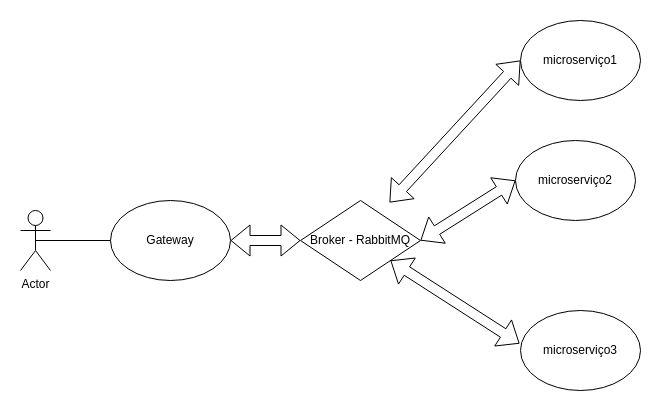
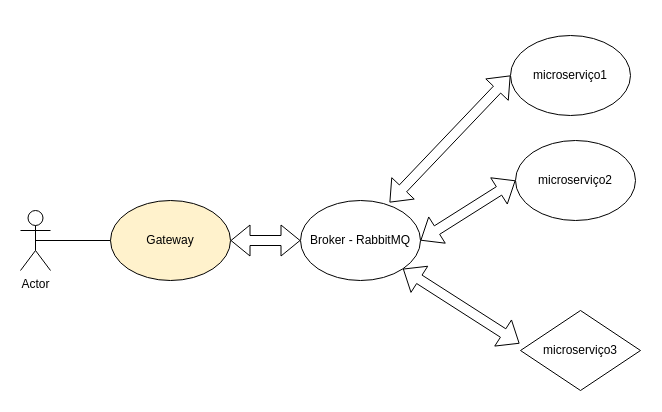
  <mxCell id="0" />
  <mxCell id="1" parent="0" />
- <mxCell id="2" value="Gateway" style="ellipse;whiteSpace=wrap;html=1;" vertex="1" parent="1"><mxGeometry x="110" y="200" width="120" height="80" as="geometry" /></mxCell>
+ <mxCell id="2" value="Gateway" style="ellipse;whiteSpace=wrap;html=1;fillColor=#fff2cc;" vertex="1" parent="1"><mxGeometry x="110" y="200" width="120" height="80" as="geometry" /></mxCell>
  <mxCell id="3" value="Actor" style="shape=umlActor;verticalLabelPosition=bottom;verticalAlign=top;html=1;outlineConnect=0;" vertex="1" parent="1"><mxGeometry x="20" y="210" width="30" height="60" as="geometry" /></mxCell>
  <mxCell id="4" value="" style="endArrow=none;html=1;entryX=0;entryY=0.5;entryDx=0;entryDy=0;exitX=0.5;exitY=0.5;exitDx=0;exitDy=0;exitPerimeter=0;" edge="1" parent="1" source="3" target="2"><mxGeometry width="50" height="50" relative="1" as="geometry"><mxPoint x="90" y="270" as="sourcePoint" /><mxPoint x="140" y="220" as="targetPoint" /></mxGeometry></mxCell>
- <mxCell id="5" value="microserviço1" style="ellipse;whiteSpace=wrap;html=1;" vertex="1" parent="1"><mxGeometry x="520" y="20" width="120" height="80" as="geometry" /></mxCell>
+ <mxCell id="5" value="microserviço1" style="ellipse;whiteSpace=wrap;html=1;" vertex="1" parent="1"><mxGeometry x="510" y="35" width="120" height="80" as="geometry" /></mxCell>
  <mxCell id="6" value="microserviço2" style="ellipse;whiteSpace=wrap;html=1;" vertex="1" parent="1"><mxGeometry x="515" y="140" width="120" height="80" as="geometry" /></mxCell>
- <mxCell id="7" value="microserviço3" style="ellipse;whiteSpace=wrap;html=1;" vertex="1" parent="1"><mxGeometry x="520" y="310" width="120" height="80" as="geometry" /></mxCell>
- <mxCell id="8" value="Broker - RabbitMQ" style="rhombus;whiteSpace=wrap;html=1;" vertex="1" parent="1"><mxGeometry x="300" y="200" width="120" height="80" as="geometry" /></mxCell>
+ <mxCell id="7" value="microserviço3" style="rhombus;whiteSpace=wrap;html=1;" vertex="1" parent="1"><mxGeometry x="520" y="310" width="120" height="80" as="geometry" /></mxCell>
+ <mxCell id="8" value="Broker - RabbitMQ" style="ellipse;whiteSpace=wrap;html=1;" vertex="1" parent="1"><mxGeometry x="300" y="200" width="120" height="80" as="geometry" /></mxCell>
  <mxCell id="9" value="" style="shape=flexArrow;endArrow=classic;startArrow=classic;html=1;entryX=0;entryY=0.5;entryDx=0;entryDy=0;exitX=0.742;exitY=0.025;exitDx=0;exitDy=0;exitPerimeter=0;" edge="1" parent="1" source="8" target="5"><mxGeometry width="100" height="100" relative="1" as="geometry"><mxPoint x="290" y="320" as="sourcePoint" /><mxPoint x="390" y="220" as="targetPoint" /></mxGeometry></mxCell>
  <mxCell id="10" value="" style="shape=flexArrow;endArrow=classic;startArrow=classic;html=1;entryX=0;entryY=0.5;entryDx=0;entryDy=0;exitX=1;exitY=0.5;exitDx=0;exitDy=0;" edge="1" parent="1" source="8" target="6"><mxGeometry width="100" height="100" relative="1" as="geometry"><mxPoint x="380" y="342" as="sourcePoint" /><mxPoint x="510.96" y="200" as="targetPoint" /></mxGeometry></mxCell>
  <mxCell id="11" value="" style="shape=flexArrow;endArrow=classic;startArrow=classic;html=1;entryX=-0.008;entryY=0.413;entryDx=0;entryDy=0;exitX=1;exitY=1;exitDx=0;exitDy=0;entryPerimeter=0;" edge="1" parent="1" source="8" target="7"><mxGeometry width="100" height="100" relative="1" as="geometry"><mxPoint x="420" y="310" as="sourcePoint" /><mxPoint x="520" y="270" as="targetPoint" /></mxGeometry></mxCell>
  <mxCell id="12" value="" style="shape=flexArrow;endArrow=classic;startArrow=classic;html=1;entryX=0;entryY=0.5;entryDx=0;entryDy=0;exitX=1;exitY=0.5;exitDx=0;exitDy=0;" edge="1" parent="1" source="2" target="8"><mxGeometry width="100" height="100" relative="1" as="geometry"><mxPoint x="199.996" y="240.004" as="sourcePoint" /><mxPoint x="316.61" y="314.76" as="targetPoint" /></mxGeometry></mxCell>
